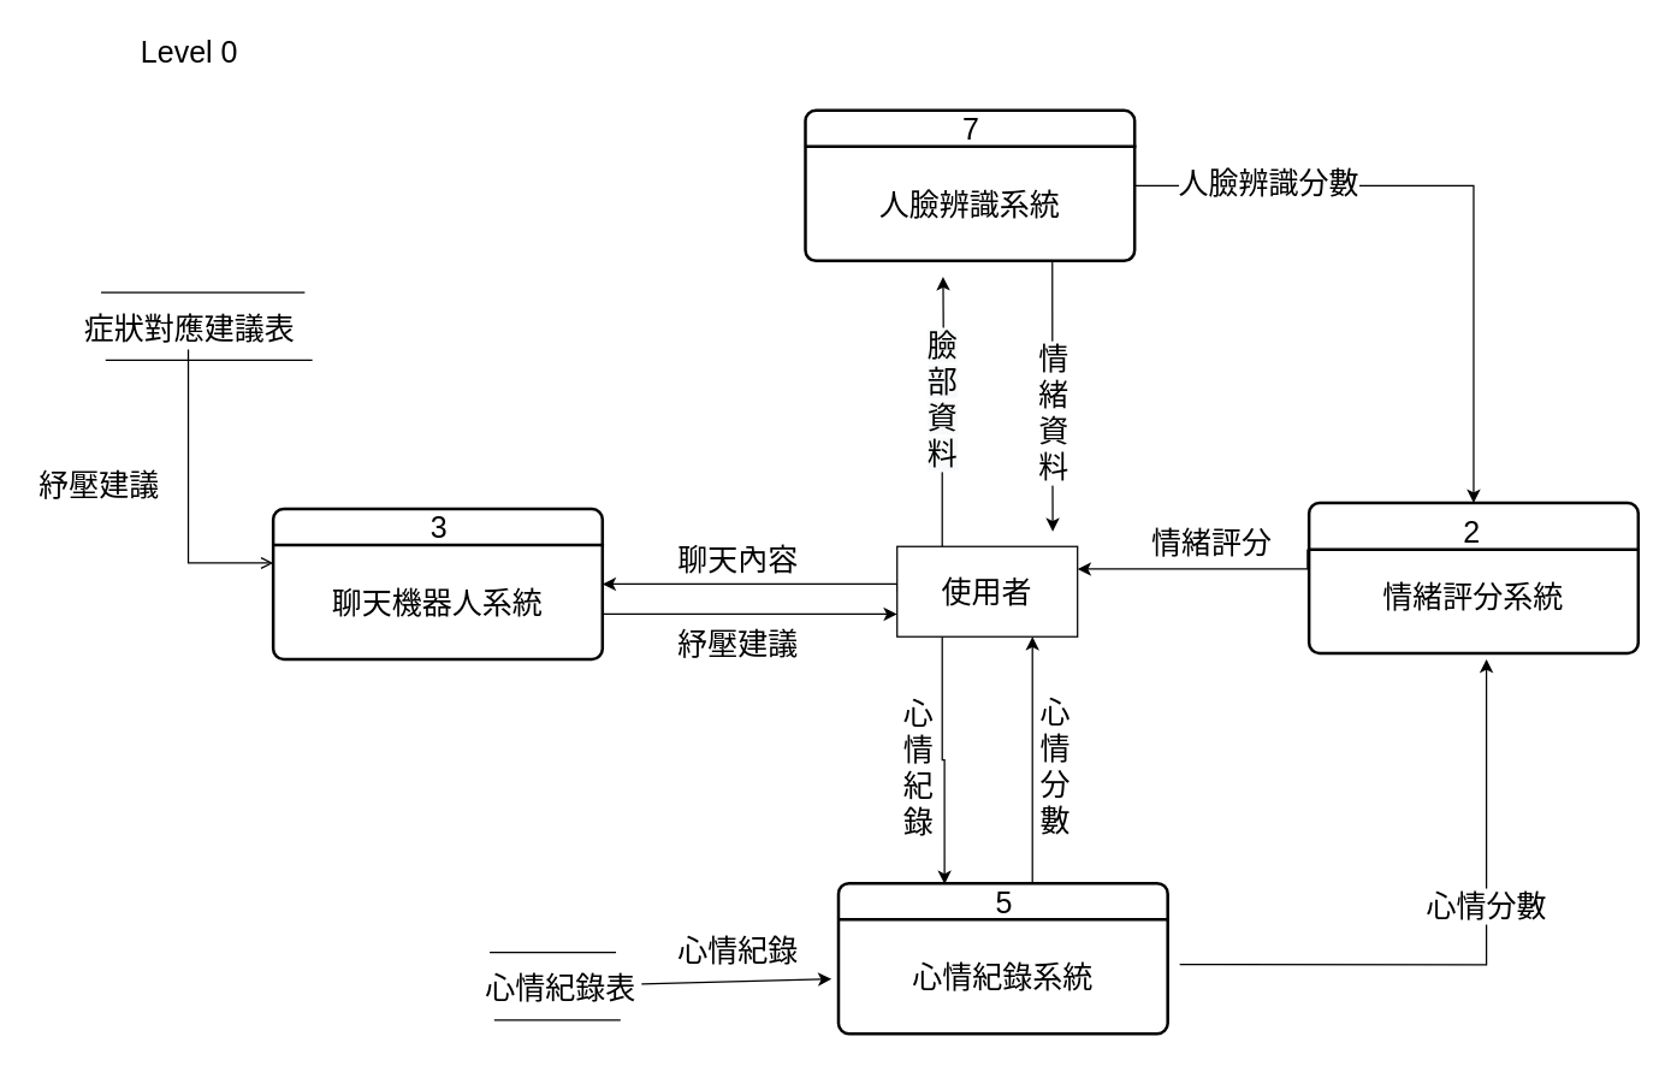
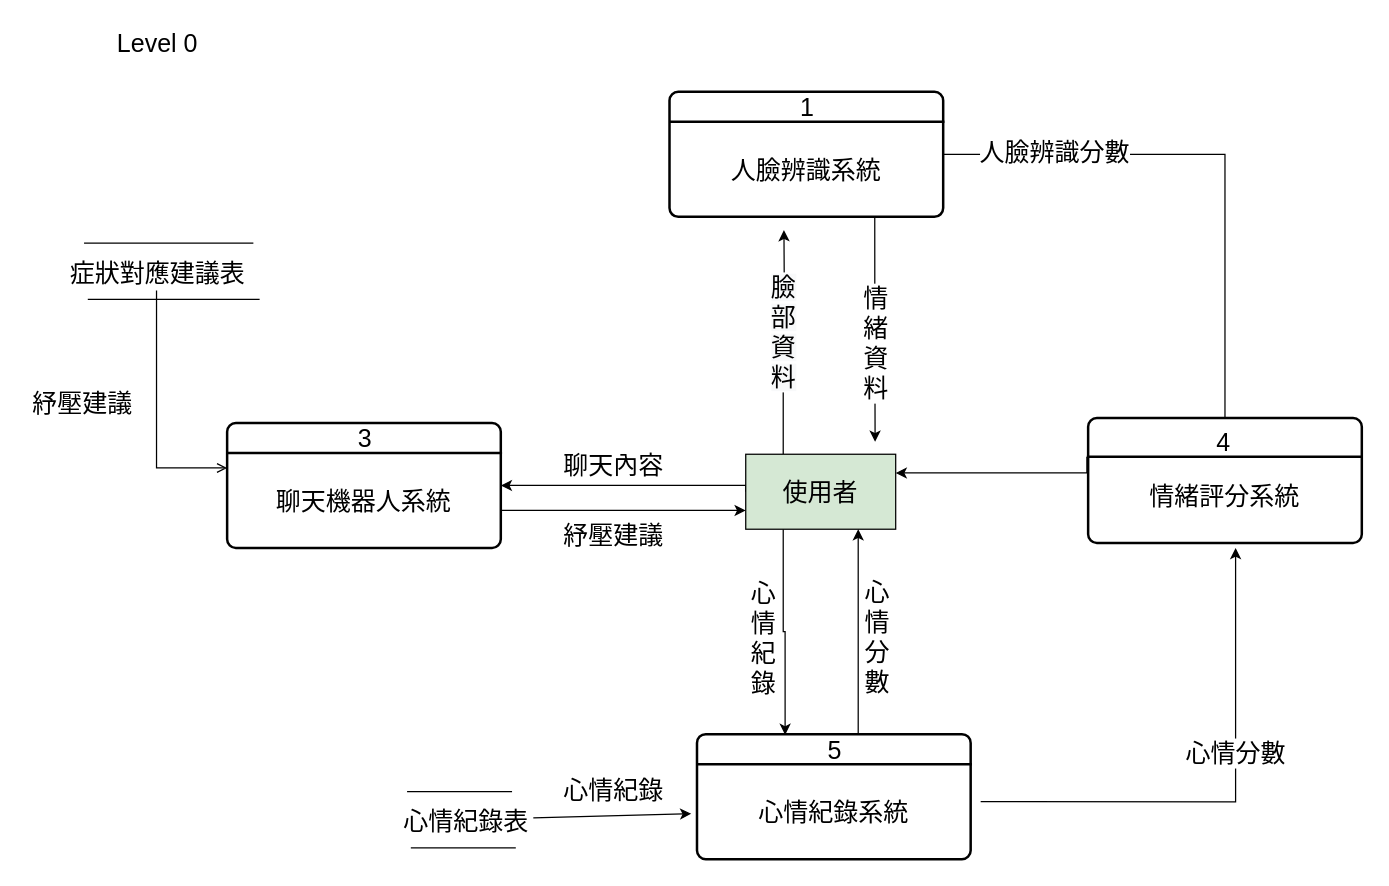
  <mxCell id="0" />
  <mxCell id="1" parent="0" />
  <mxCell id="2" value="" style="group" parent="1" vertex="1" connectable="0"><mxGeometry x="535" y="71" width="220" height="102" as="geometry" /></mxCell>
  <mxCell id="3" value="&amp;nbsp;&lt;br&gt;人臉辨識系統" style="rounded=1;whiteSpace=wrap;html=1;absoluteArcSize=1;arcSize=14;strokeWidth=2;fillColor=#ffffff;gradientColor=none;fontSize=20;" parent="2" vertex="1"><mxGeometry y="2" width="219" height="100" as="geometry" /></mxCell>
  <mxCell id="4" value="" style="line;strokeWidth=2;html=1;rounded=1;fillColor=#ffffff;gradientColor=none;fontSize=20;" parent="2" vertex="1"><mxGeometry y="21" width="220" height="10" as="geometry" /></mxCell>
- <mxCell id="5" value="7" style="text;html=1;align=center;verticalAlign=middle;resizable=0;points=[];autosize=1;fontSize=20;" parent="2" vertex="1"><mxGeometry x="99" width="21" height="28" as="geometry" /></mxCell>
+ <mxCell id="5" value="1" style="text;html=1;align=center;verticalAlign=middle;resizable=0;points=[];autosize=1;fontSize=20;" parent="2" vertex="1"><mxGeometry x="99" width="21" height="28" as="geometry" /></mxCell>
  <mxCell id="6" value="" style="group" parent="1" vertex="1" connectable="0"><mxGeometry x="869" y="339" width="220" height="102" as="geometry" /></mxCell>
  <mxCell id="7" value="&lt;br&gt;情緒評分系統" style="rounded=1;whiteSpace=wrap;html=1;absoluteArcSize=1;arcSize=14;strokeWidth=2;fillColor=#ffffff;gradientColor=none;fontSize=20;" parent="6" vertex="1"><mxGeometry x="1" y="-5" width="219" height="100" as="geometry" /></mxCell>
  <mxCell id="8" value="" style="line;strokeWidth=2;html=1;rounded=1;fillColor=#ffffff;gradientColor=none;fontSize=20;" parent="6" vertex="1"><mxGeometry y="21" width="220" height="10" as="geometry" /></mxCell>
- <mxCell id="9" value="2" style="text;html=1;align=center;verticalAlign=middle;resizable=0;points=[];autosize=1;fontSize=20;" parent="6" vertex="1"><mxGeometry x="98" width="21" height="28" as="geometry" /></mxCell>
+ <mxCell id="9" value="4" style="text;html=1;align=center;verticalAlign=middle;resizable=0;points=[];autosize=1;fontSize=20;" parent="6" vertex="1"><mxGeometry x="98" width="21" height="28" as="geometry" /></mxCell>
  <mxCell id="10" value="" style="group" parent="1" vertex="1" connectable="0"><mxGeometry x="557" y="585" width="220" height="102" as="geometry" /></mxCell>
  <mxCell id="11" value="&lt;span style=&quot;color: rgba(0 , 0 , 0 , 0) ; font-family: monospace ; font-size: 0px&quot;&gt;%3CmxGraphModel%3E%3Croot%3E%3CmxCell%20id%3D%220%22%2F%3E%3CmxCell%20id%3D%221%22%20parent%3D%220%22%2F%3E%3CmxCell%20id%3D%222%22%20value%3D%22%22%20style%3D%22group%22%20vertex%3D%221%22%20connectable%3D%220%22%20parent%3D%221%22%3E%3CmxGeometry%20x%3D%22112%22%20y%3D%22169%22%20width%3D%22220%22%20height%3D%22102%22%20as%3D%22geometry%22%2F%3E%3C%2FmxCell%3E%3CmxCell%20id%3D%223%22%20value%3D%22%26lt%3Bbr%26gt%3B%E6%83%85%E7%B7%92%E8%A9%95%E5%88%86%E7%B3%BB%E7%B5%B1%22%20style%3D%22rounded%3D1%3BwhiteSpace%3Dwrap%3Bhtml%3D1%3BabsoluteArcSize%3D1%3BarcSize%3D14%3BstrokeWidth%3D2%3BfillColor%3D%23ffffff%3BgradientColor%3Dnone%3BfontSize%3D20%3B%22%20vertex%3D%221%22%20parent%3D%222%22%3E%3CmxGeometry%20y%3D%222%22%20width%3D%22219%22%20height%3D%22100%22%20as%3D%22geometry%22%2F%3E%3C%2FmxCell%3E%3CmxCell%20id%3D%224%22%20value%3D%22%22%20style%3D%22line%3BstrokeWidth%3D2%3Bhtml%3D1%3Brounded%3D1%3BfillColor%3D%23ffffff%3BgradientColor%3Dnone%3BfontSize%3D20%3B%22%20vertex%3D%221%22%20parent%3D%222%22%3E%3CmxGeometry%20y%3D%2221%22%20width%3D%22220%22%20height%3D%2210%22%20as%3D%22geometry%22%2F%3E%3C%2FmxCell%3E%3CmxCell%20id%3D%225%22%20value%3D%221%22%20style%3D%22text%3Bhtml%3D1%3Balign%3Dcenter%3BverticalAlign%3Dmiddle%3Bresizable%3D0%3Bpoints%3D%5B%5D%3Bautosize%3D1%3BfontSize%3D20%3B%22%20vertex%3D%221%22%20parent%3D%222%22%3E%3CmxGeometry%20x%3D%2299%22%20width%3D%2221%22%20height%3D%2228%22%20as%3D%22geometry%22%2F%3E%3C%2FmxCell%3E%3C%2Froot%3E%3C%2FmxGraphModel%3E&lt;/span&gt;&lt;span style=&quot;color: rgba(0 , 0 , 0 , 0) ; font-family: monospace ; font-size: 0px&quot;&gt;%3CmxGraphModel%3E%3Croot%3E%3CmxCell%20id%3D%220%22%2F%3E%3CmxCell%20id%3D%221%22%20parent%3D%220%22%2F%3E%3CmxCell%20id%3D%222%22%20value%3D%22%22%20style%3D%22group%22%20vertex%3D%221%22%20connectable%3D%220%22%20parent%3D%221%22%3E%3CmxGeometry%20x%3D%22112%22%20y%3D%22169%22%20width%3D%22220%22%20height%3D%22102%22%20as%3D%22geometry%22%2F%3E%3C%2FmxCell%3E%3CmxCell%20id%3D%223%22%20value%3D%22%26lt%3Bbr%26gt%3B%E6%83%85%E7%B7%92%E8%A9%95%E5%88%86%E7%B3%BB%E7%B5%B1%22%20style%3D%22rounded%3D1%3BwhiteSpace%3Dwrap%3Bhtml%3D1%3BabsoluteArcSize%3D1%3BarcSize%3D14%3BstrokeWidth%3D2%3BfillColor%3D%23ffffff%3BgradientColor%3Dnone%3BfontSize%3D20%3B%22%20vertex%3D%221%22%20parent%3D%222%22%3E%3CmxGeometry%20y%3D%222%22%20width%3D%22219%22%20height%3D%22100%22%20as%3D%22geometry%22%2F%3E%3C%2FmxCell%3E%3CmxCell%20id%3D%224%22%20value%3D%22%22%20style%3D%22line%3BstrokeWidth%3D2%3Bhtml%3D1%3Brounded%3D1%3BfillColor%3D%23ffffff%3BgradientColor%3Dnone%3BfontSize%3D20%3B%22%20vertex%3D%221%22%20parent%3D%222%22%3E%3CmxGeometry%20y%3D%2221%22%20width%3D%22220%22%20height%3D%2210%22%20as%3D%22geometry%22%2F%3E%3C%2FmxCell%3E%3CmxCell%20id%3D%225%22%20value%3D%221%22%20style%3D%22text%3Bhtml%3D1%3Balign%3Dcenter%3BverticalAlign%3Dmiddle%3Bresizable%3D0%3Bpoints%3D%5B%5D%3Bautosize%3D1%3BfontSize%3D20%3B%22%20vertex%3D%221%22%20parent%3D%222%22%3E%3CmxGeometry%20x%3D%2299%22%20width%3D%2221%22%20height%3D%2228%22%20as%3D%22geometry%22%2F%3E%3C%2FmxCell%3E%3C%2Froot%3E%3C%2FmxGraphModel%3E&lt;/span&gt;&lt;br&gt;心情紀錄系統" style="rounded=1;whiteSpace=wrap;html=1;absoluteArcSize=1;arcSize=14;strokeWidth=2;fillColor=#ffffff;gradientColor=none;fontSize=20;" parent="10" vertex="1"><mxGeometry y="2" width="219" height="100" as="geometry" /></mxCell>
  <mxCell id="12" value="" style="line;strokeWidth=2;html=1;rounded=1;fillColor=#ffffff;gradientColor=none;fontSize=20;" parent="10" vertex="1"><mxGeometry y="21" width="220" height="10" as="geometry" /></mxCell>
  <mxCell id="13" value="5" style="text;html=1;align=center;verticalAlign=middle;resizable=0;points=[];autosize=1;fontSize=20;" parent="10" vertex="1"><mxGeometry x="99" width="21" height="28" as="geometry" /></mxCell>
  <mxCell id="14" value="" style="group" parent="1" vertex="1" connectable="0"><mxGeometry x="181" y="336" width="220" height="102" as="geometry" /></mxCell>
  <mxCell id="15" value="&lt;br&gt;聊天機器人系統" style="rounded=1;whiteSpace=wrap;html=1;absoluteArcSize=1;arcSize=14;strokeWidth=2;fillColor=#ffffff;gradientColor=none;fontSize=20;" parent="14" vertex="1"><mxGeometry y="2" width="219" height="100" as="geometry" /></mxCell>
  <mxCell id="16" value="" style="line;strokeWidth=2;html=1;rounded=1;fillColor=#ffffff;gradientColor=none;fontSize=20;" parent="14" vertex="1"><mxGeometry y="21" width="220" height="10" as="geometry" /></mxCell>
  <mxCell id="17" value="3" style="text;html=1;align=center;verticalAlign=middle;resizable=0;points=[];autosize=1;fontSize=20;" parent="14" vertex="1"><mxGeometry x="99" width="21" height="28" as="geometry" /></mxCell>
  <mxCell id="18" value="Level 0" style="text;html=1;align=center;verticalAlign=middle;resizable=0;points=[];autosize=1;fontSize=20;" parent="1" vertex="1"><mxGeometry x="87" y="20" width="75" height="28" as="geometry" /></mxCell>
  <mxCell id="19" style="edgeStyle=orthogonalEdgeStyle;rounded=0;orthogonalLoop=1;jettySize=auto;html=1;exitX=0.25;exitY=1;exitDx=0;exitDy=0;entryX=0.322;entryY=0.006;entryDx=0;entryDy=0;entryPerimeter=0;fontSize=20;" parent="1" source="25" target="11" edge="1"><mxGeometry relative="1" as="geometry" /></mxCell>
  <mxCell id="20" value="心&lt;br&gt;情&lt;br&gt;分&lt;br&gt;數" style="edgeLabel;html=1;align=center;verticalAlign=middle;resizable=0;points=[];fontSize=20;" parent="19" vertex="1" connectable="0"><mxGeometry x="-0.261" y="2" relative="1" as="geometry"><mxPoint x="72" y="24.82" as="offset" /></mxGeometry></mxCell>
  <mxCell id="21" style="edgeStyle=orthogonalEdgeStyle;rounded=0;orthogonalLoop=1;jettySize=auto;html=1;exitX=0;exitY=0.5;exitDx=0;exitDy=0;fontSize=20;" parent="1" source="25" target="15" edge="1"><mxGeometry relative="1" as="geometry"><Array as="points"><mxPoint x="596" y="388" /></Array></mxGeometry></mxCell>
  <mxCell id="22" value="聊天內容" style="edgeLabel;html=1;align=center;verticalAlign=middle;resizable=0;points=[];fontSize=20;" parent="21" vertex="1" connectable="0"><mxGeometry x="0.372" y="-3" relative="1" as="geometry"><mxPoint x="26.65" y="-15" as="offset" /></mxGeometry></mxCell>
  <mxCell id="23" style="edgeStyle=orthogonalEdgeStyle;rounded=0;orthogonalLoop=1;jettySize=auto;html=1;exitX=0.25;exitY=0;exitDx=0;exitDy=0;fontSize=20;" parent="1" source="25" edge="1"><mxGeometry relative="1" as="geometry"><mxPoint x="626.588" y="183.647" as="targetPoint" /></mxGeometry></mxCell>
  <mxCell id="24" value="&lt;span style=&quot;background-color: rgb(248 , 249 , 250)&quot;&gt;臉&lt;br&gt;部&lt;br&gt;資&lt;/span&gt;&lt;br style=&quot;background-color: rgb(248 , 249 , 250)&quot;&gt;&lt;span style=&quot;background-color: rgb(248 , 249 , 250)&quot;&gt;料&lt;/span&gt;" style="edgeLabel;html=1;align=center;verticalAlign=middle;resizable=0;points=[];fontSize=20;" parent="23" vertex="1" connectable="0"><mxGeometry x="0.294" y="1" relative="1" as="geometry"><mxPoint y="17.86" as="offset" /></mxGeometry></mxCell>
- <mxCell id="25" value="使用者" style="rounded=0;whiteSpace=wrap;html=1;fontSize=20;" parent="1" vertex="1"><mxGeometry x="596" y="363" width="120" height="60" as="geometry" /></mxCell>
- <mxCell id="26" style="edgeStyle=orthogonalEdgeStyle;rounded=0;orthogonalLoop=1;jettySize=auto;html=1;exitX=1;exitY=0.5;exitDx=0;exitDy=0;fontSize=20;" parent="1" source="3" target="7" edge="1"><mxGeometry relative="1" as="geometry" /></mxCell>
+ <mxCell id="25" value="使用者" style="rounded=0;whiteSpace=wrap;html=1;fontSize=20;fillColor=#d5e8d4;" parent="1" vertex="1"><mxGeometry x="596" y="363" width="120" height="60" as="geometry" /></mxCell>
+ <mxCell id="26" style="edgeStyle=orthogonalEdgeStyle;rounded=0;orthogonalLoop=1;jettySize=auto;html=1;exitX=1;exitY=0.5;exitDx=0;exitDy=0;fontSize=20;endArrow=none;" parent="1" source="3" target="7" edge="1"><mxGeometry relative="1" as="geometry" /></mxCell>
  <mxCell id="27" value="人臉辨識分數" style="edgeLabel;html=1;align=center;verticalAlign=middle;resizable=0;points=[];fontSize=20;" parent="26" vertex="1" connectable="0"><mxGeometry x="-0.597" y="3" relative="1" as="geometry"><mxPoint as="offset" /></mxGeometry></mxCell>
  <mxCell id="28" style="edgeStyle=orthogonalEdgeStyle;rounded=0;orthogonalLoop=1;jettySize=auto;html=1;fontSize=20;" parent="1" edge="1"><mxGeometry relative="1" as="geometry"><mxPoint x="784" y="641.059" as="sourcePoint" /><mxPoint x="988" y="438" as="targetPoint" /><Array as="points"><mxPoint x="988" y="641" /></Array></mxGeometry></mxCell>
  <mxCell id="29" value="心情分數" style="edgeLabel;html=1;align=center;verticalAlign=middle;resizable=0;points=[];fontSize=20;" parent="28" vertex="1" connectable="0"><mxGeometry x="0.198" y="1" relative="1" as="geometry"><mxPoint as="offset" /></mxGeometry></mxCell>
  <mxCell id="30" style="edgeStyle=orthogonalEdgeStyle;rounded=0;orthogonalLoop=1;jettySize=auto;html=1;exitX=0;exitY=0.5;exitDx=0;exitDy=0;exitPerimeter=0;entryX=1;entryY=0.25;entryDx=0;entryDy=0;fontSize=20;" parent="1" source="8" target="25" edge="1"><mxGeometry relative="1" as="geometry"><Array as="points"><mxPoint x="869" y="378" /></Array></mxGeometry></mxCell>
  <mxCell id="31" style="edgeStyle=orthogonalEdgeStyle;rounded=0;orthogonalLoop=1;jettySize=auto;html=1;exitX=1;exitY=0.75;exitDx=0;exitDy=0;entryX=0;entryY=0.75;entryDx=0;entryDy=0;fontSize=20;" parent="1" source="15" target="25" edge="1"><mxGeometry relative="1" as="geometry"><Array as="points"><mxPoint x="400" y="408" /></Array></mxGeometry></mxCell>
  <mxCell id="32" value="紓壓建議" style="edgeLabel;html=1;align=center;verticalAlign=middle;resizable=0;points=[];fontSize=20;" parent="31" vertex="1" connectable="0"><mxGeometry x="-0.182" y="3" relative="1" as="geometry"><mxPoint x="12.65" y="21" as="offset" /></mxGeometry></mxCell>
  <mxCell id="33" style="edgeStyle=orthogonalEdgeStyle;rounded=0;orthogonalLoop=1;jettySize=auto;html=1;exitX=0.75;exitY=1;exitDx=0;exitDy=0;fontSize=20;" parent="1" source="3" edge="1"><mxGeometry relative="1" as="geometry"><mxPoint x="699.529" y="353.059" as="targetPoint" /></mxGeometry></mxCell>
  <mxCell id="34" value="情&lt;br&gt;緒&lt;br&gt;資&lt;br&gt;料" style="edgeLabel;html=1;align=center;verticalAlign=middle;resizable=0;points=[];fontSize=20;" parent="33" vertex="1" connectable="0"><mxGeometry x="-0.295" y="-4" relative="1" as="geometry"><mxPoint x="3.72" y="36.49" as="offset" /></mxGeometry></mxCell>
  <mxCell id="35" style="edgeStyle=orthogonalEdgeStyle;rounded=0;orthogonalLoop=1;jettySize=auto;html=1;exitX=0.75;exitY=0;exitDx=0;exitDy=0;entryX=0.75;entryY=1;entryDx=0;entryDy=0;fontSize=20;" parent="1" source="11" target="25" edge="1"><mxGeometry relative="1" as="geometry"><Array as="points"><mxPoint x="686" y="587" /></Array></mxGeometry></mxCell>
  <mxCell id="36" value="心&lt;br&gt;情&lt;br&gt;紀&lt;br&gt;錄&lt;br&gt;" style="edgeLabel;html=1;align=center;verticalAlign=middle;resizable=0;points=[];fontSize=20;" parent="35" vertex="1" connectable="0"><mxGeometry x="0.297" y="-5" relative="1" as="geometry"><mxPoint x="-82" y="16.1" as="offset" /></mxGeometry></mxCell>
  <mxCell id="37" value="" style="group" parent="1" vertex="1" connectable="0"><mxGeometry x="317" y="633" width="110" height="45" as="geometry" /></mxCell>
  <mxCell id="38" value="" style="endArrow=none;html=1;fontSize=20;" parent="37" edge="1"><mxGeometry width="50" height="50" relative="1" as="geometry"><mxPoint x="8" as="sourcePoint" /><mxPoint x="92" as="targetPoint" /></mxGeometry></mxCell>
  <mxCell id="39" value="" style="endArrow=none;html=1;fontSize=20;" parent="37" edge="1"><mxGeometry width="50" height="50" relative="1" as="geometry"><mxPoint x="11" y="45" as="sourcePoint" /><mxPoint x="95" y="45" as="targetPoint" /></mxGeometry></mxCell>
  <mxCell id="40" value="心情紀錄表" style="text;html=1;align=center;verticalAlign=middle;resizable=0;points=[];autosize=1;fontSize=20;" parent="37" vertex="1"><mxGeometry y="9" width="110" height="28" as="geometry" /></mxCell>
  <mxCell id="41" value="" style="endArrow=classic;html=1;fontSize=20;entryX=-0.021;entryY=0.637;entryDx=0;entryDy=0;entryPerimeter=0;" parent="1" target="11" edge="1"><mxGeometry width="50" height="50" relative="1" as="geometry"><mxPoint x="426" y="654" as="sourcePoint" /><mxPoint x="476" y="604" as="targetPoint" /></mxGeometry></mxCell>
  <mxCell id="42" value="心情紀錄" style="text;html=1;align=center;verticalAlign=middle;resizable=0;points=[];autosize=1;fontSize=20;" parent="1" vertex="1"><mxGeometry x="445" y="617" width="90" height="28" as="geometry" /></mxCell>
  <mxCell id="43" value="" style="group" parent="1" vertex="1" connectable="0"><mxGeometry x="49.5" y="194" width="150" height="45" as="geometry" /></mxCell>
  <mxCell id="44" value="" style="endArrow=none;html=1;fontSize=20;" parent="43" edge="1"><mxGeometry width="50" height="50" relative="1" as="geometry"><mxPoint x="17" as="sourcePoint" /><mxPoint x="152.5" as="targetPoint" /></mxGeometry></mxCell>
  <mxCell id="45" value="" style="endArrow=none;html=1;fontSize=20;" parent="43" edge="1"><mxGeometry width="50" height="50" relative="1" as="geometry"><mxPoint x="20" y="45" as="sourcePoint" /><mxPoint x="157.5" y="45" as="targetPoint" /></mxGeometry></mxCell>
  <mxCell id="46" value="症狀對應建議表" style="text;html=1;align=center;verticalAlign=middle;resizable=0;points=[];autosize=1;fontSize=20;" parent="43" vertex="1"><mxGeometry y="10" width="150" height="28" as="geometry" /></mxCell>
  <mxCell id="47" style="edgeStyle=orthogonalEdgeStyle;rounded=0;orthogonalLoop=1;jettySize=auto;html=1;fontSize=20;endArrow=open;" parent="1" source="46" target="15" edge="1"><mxGeometry relative="1" as="geometry"><Array as="points"><mxPoint x="124" y="374" /></Array></mxGeometry></mxCell>
  <mxCell id="48" value="紓壓建議" style="text;html=1;align=center;verticalAlign=middle;resizable=0;points=[];autosize=1;fontSize=20;" parent="1" vertex="1"><mxGeometry x="20" y="308" width="90" height="28" as="geometry" /></mxCell>
- <mxCell id="49" value="情緒評分" style="text;html=1;align=center;verticalAlign=middle;resizable=0;points=[];autosize=1;fontSize=20;" parent="1" vertex="1"><mxGeometry x="760" y="346" width="90" height="28" as="geometry" /></mxCell>
